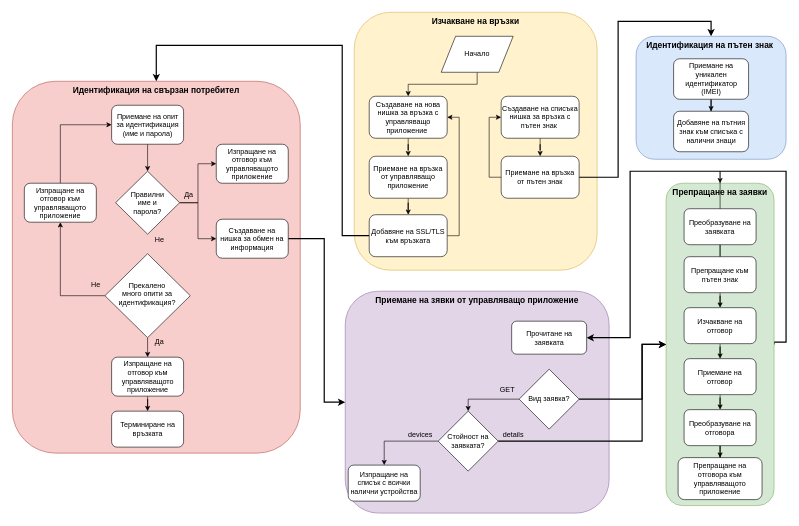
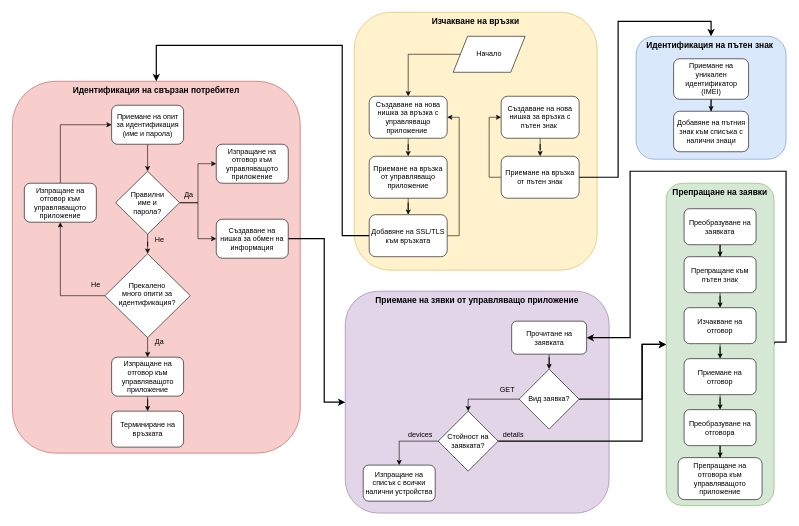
  <mxCell id="0" />
  <mxCell id="1" parent="0" />
  <mxCell id="2" value="Приемане на зявки от управляващо приложение" style="rounded=1;whiteSpace=wrap;html=1;verticalAlign=top;fontStyle=1;fillColor=#e1d5e7;strokeColor=#9673a6;fontSize=14;" vertex="1" parent="1"><mxGeometry x="575" y="485" width="440" height="370" as="geometry" /></mxCell>
  <mxCell id="3" style="edgeStyle=orthogonalEdgeStyle;rounded=0;orthogonalLoop=1;jettySize=auto;html=1;entryX=1;entryY=0.5;entryDx=0;entryDy=0;strokeWidth=2;exitX=1;exitY=0.5;exitDx=0;exitDy=0;" edge="1" parent="1" source="4" target="47"><mxGeometry relative="1" as="geometry"><Array as="points"><mxPoint x="1310" y="570" /><mxPoint x="1310" y="285" /><mxPoint x="1050" y="285" /><mxPoint x="1050" y="563" /></Array></mxGeometry></mxCell>
  <mxCell id="4" value="Препращане на заявки" style="rounded=1;whiteSpace=wrap;html=1;verticalAlign=top;fontStyle=1;fillColor=#d5e8d4;strokeColor=#82b366;fontSize=14;" vertex="1" parent="1"><mxGeometry x="1110" y="305" width="180" height="537.5" as="geometry" /></mxCell>
  <mxCell id="5" value="Изчакване на връзки" style="rounded=1;whiteSpace=wrap;html=1;fillColor=#fff2cc;strokeColor=#d6b656;verticalAlign=top;fontStyle=1;fontSize=14;" vertex="1" parent="1"><mxGeometry x="590" y="20" width="405" height="430" as="geometry" /></mxCell>
  <mxCell id="6" style="edgeStyle=orthogonalEdgeStyle;rounded=0;orthogonalLoop=1;jettySize=auto;html=1;" edge="1" parent="1" source="7" target="14"><mxGeometry relative="1" as="geometry" /></mxCell>
  <mxCell id="7" value="Създаване на нова нишка за връзка с управляващо приложение&amp;nbsp;" style="rounded=1;whiteSpace=wrap;html=1;" vertex="1" parent="1"><mxGeometry x="615" y="160" width="130" height="70" as="geometry" /></mxCell>
  <mxCell id="8" style="edgeStyle=orthogonalEdgeStyle;rounded=0;orthogonalLoop=1;jettySize=auto;html=1;entryX=0.5;entryY=0;entryDx=0;entryDy=0;" edge="1" parent="1" source="9" target="7"><mxGeometry relative="1" as="geometry" /></mxCell>
- <mxCell id="9" value="Начало" style="shape=parallelogram;perimeter=parallelogramPerimeter;whiteSpace=wrap;html=1;" vertex="1" parent="1"><mxGeometry x="735" y="60" width="120" height="60" as="geometry" /></mxCell>
+ <mxCell id="9" value="Начало" style="shape=parallelogram;perimeter=parallelogramPerimeter;whiteSpace=wrap;html=1;" vertex="1" parent="1"><mxGeometry x="755" y="60" width="120" height="60" as="geometry" /></mxCell>
  <mxCell id="10" style="edgeStyle=orthogonalEdgeStyle;rounded=0;orthogonalLoop=1;jettySize=auto;html=1;entryX=0.5;entryY=0;entryDx=0;entryDy=0;" edge="1" parent="1" source="11" target="17"><mxGeometry relative="1" as="geometry" /></mxCell>
- <mxCell id="11" value="Създаване на списъка нишка за връзка с пътен знак&amp;nbsp;" style="rounded=1;whiteSpace=wrap;html=1;" vertex="1" parent="1"><mxGeometry x="835" y="160" width="130" height="70" as="geometry" /></mxCell>
+ <mxCell id="11" value="Създаване на нова нишка за връзка с пътен знак&amp;nbsp;" style="rounded=1;whiteSpace=wrap;html=1;" vertex="1" parent="1"><mxGeometry x="835" y="160" width="130" height="70" as="geometry" /></mxCell>
  <mxCell id="12" style="edgeStyle=orthogonalEdgeStyle;rounded=0;orthogonalLoop=1;jettySize=auto;html=1;entryX=1;entryY=0.5;entryDx=0;entryDy=0;exitX=1;exitY=0.5;exitDx=0;exitDy=0;" edge="1" parent="1" source="31" target="7"><mxGeometry relative="1" as="geometry" /></mxCell>
  <mxCell id="13" style="edgeStyle=orthogonalEdgeStyle;rounded=0;orthogonalLoop=1;jettySize=auto;html=1;" edge="1" parent="1" source="14" target="31"><mxGeometry relative="1" as="geometry" /></mxCell>
  <mxCell id="14" value="Приемане на връзка от управляващо приложение" style="rounded=1;whiteSpace=wrap;html=1;" vertex="1" parent="1"><mxGeometry x="615" y="260" width="130" height="70" as="geometry" /></mxCell>
  <mxCell id="15" style="edgeStyle=orthogonalEdgeStyle;rounded=0;orthogonalLoop=1;jettySize=auto;html=1;entryX=0;entryY=0.5;entryDx=0;entryDy=0;exitX=0;exitY=0.5;exitDx=0;exitDy=0;" edge="1" parent="1" source="17" target="11"><mxGeometry relative="1" as="geometry" /></mxCell>
  <mxCell id="16" style="edgeStyle=orthogonalEdgeStyle;rounded=0;orthogonalLoop=1;jettySize=auto;html=1;entryX=0.5;entryY=0;entryDx=0;entryDy=0;strokeWidth=2;exitX=1;exitY=0.5;exitDx=0;exitDy=0;" edge="1" parent="1" source="17" target="42"><mxGeometry relative="1" as="geometry"><Array as="points"><mxPoint x="1030" y="295" /><mxPoint x="1030" y="35" /></Array></mxGeometry></mxCell>
  <mxCell id="17" value="Приемане на връзка от пътен знак" style="rounded=1;whiteSpace=wrap;html=1;" vertex="1" parent="1"><mxGeometry x="835" y="260" width="130" height="70" as="geometry" /></mxCell>
  <mxCell id="18" value="Идентификация на свързан потребител" style="rounded=1;whiteSpace=wrap;html=1;fillColor=#f8cecc;strokeColor=#b85450;verticalAlign=top;fontStyle=1;fontSize=14;" vertex="1" parent="1"><mxGeometry x="20" y="135" width="480" height="620" as="geometry" /></mxCell>
  <mxCell id="19" style="edgeStyle=orthogonalEdgeStyle;rounded=0;orthogonalLoop=1;jettySize=auto;html=1;entryX=0.5;entryY=0;entryDx=0;entryDy=0;" edge="1" parent="1" source="20" target="24"><mxGeometry relative="1" as="geometry" /></mxCell>
  <mxCell id="20" value="Приемане на опит&lt;br&gt;за идентификация&lt;br&gt;(име и парола)" style="rounded=1;whiteSpace=wrap;html=1;" vertex="1" parent="1"><mxGeometry x="185.5" y="175" width="120" height="65" as="geometry" /></mxCell>
+ <mxCell id="21" style="edgeStyle=orthogonalEdgeStyle;rounded=0;orthogonalLoop=1;jettySize=auto;html=1;entryX=0.5;entryY=0;entryDx=0;entryDy=0;" edge="1" parent="1" source="24" target="34"><mxGeometry relative="1" as="geometry" /></mxCell>
  <mxCell id="22" style="edgeStyle=orthogonalEdgeStyle;rounded=0;orthogonalLoop=1;jettySize=auto;html=1;entryX=0;entryY=0.5;entryDx=0;entryDy=0;" edge="1" parent="1" source="24" target="35"><mxGeometry relative="1" as="geometry" /></mxCell>
  <mxCell id="23" style="edgeStyle=orthogonalEdgeStyle;rounded=0;orthogonalLoop=1;jettySize=auto;html=1;entryX=0;entryY=0.5;entryDx=0;entryDy=0;" edge="1" parent="1" source="24" target="37"><mxGeometry relative="1" as="geometry" /></mxCell>
  <mxCell id="24" value="Правилни&lt;br&gt;име и&lt;br&gt;парола?" style="rhombus;whiteSpace=wrap;html=1;" vertex="1" parent="1"><mxGeometry x="192.13" y="285" width="106.75" height="105" as="geometry" /></mxCell>
  <mxCell id="25" value="Терминиране на връзката" style="rounded=1;whiteSpace=wrap;html=1;" vertex="1" parent="1"><mxGeometry x="185.51" y="685" width="120" height="60" as="geometry" /></mxCell>
  <mxCell id="26" value="Да" style="text;html=1;align=center;verticalAlign=middle;resizable=0;points=[];autosize=1;" vertex="1" parent="1"><mxGeometry x="250" y="560" width="30" height="20" as="geometry" /></mxCell>
  <mxCell id="27" value="Да" style="text;html=1;align=center;verticalAlign=middle;resizable=0;points=[];autosize=1;" vertex="1" parent="1"><mxGeometry x="298.88" y="315" width="30" height="20" as="geometry" /></mxCell>
  <mxCell id="28" value="Не&lt;span style=&quot;color: rgba(0 , 0 , 0 , 0) ; font-family: monospace ; font-size: 0px&quot;&gt;%3CmxGraphModel%3E%3Croot%3E%3CmxCell%20id%3D%220%22%2F%3E%3CmxCell%20id%3D%221%22%20parent%3D%220%22%2F%3E%3CmxCell%20id%3D%222%22%20value%3D%22%D0%94%D0%B0%22%20style%3D%22text%3Bhtml%3D1%3Balign%3Dcenter%3BverticalAlign%3Dmiddle%3Bresizable%3D0%3Bpoints%3D%5B%5D%3Bautosize%3D1%3B%22%20vertex%3D%221%22%20parent%3D%221%22%3E%3CmxGeometry%20x%3D%22370%22%20y%3D%22490%22%20width%3D%2230%22%20height%3D%2220%22%20as%3D%22geometry%22%2F%3E%3C%2FmxCell%3E%3C%2Froot%3E%3C%2FmxGraphModel%3E&lt;/span&gt;" style="text;html=1;align=center;verticalAlign=middle;resizable=0;points=[];autosize=1;" vertex="1" parent="1"><mxGeometry x="250" y="390" width="30" height="20" as="geometry" /></mxCell>
  <mxCell id="29" value="Не&lt;span style=&quot;color: rgba(0 , 0 , 0 , 0) ; font-family: monospace ; font-size: 0px&quot;&gt;%3CmxGraphModel%3E%3Croot%3E%3CmxCell%20id%3D%220%22%2F%3E%3CmxCell%20id%3D%221%22%20parent%3D%220%22%2F%3E%3CmxCell%20id%3D%222%22%20value%3D%22%D0%94%D0%B0%22%20style%3D%22text%3Bhtml%3D1%3Balign%3Dcenter%3BverticalAlign%3Dmiddle%3Bresizable%3D0%3Bpoints%3D%5B%5D%3Bautosize%3D1%3B%22%20vertex%3D%221%22%20parent%3D%221%22%3E%3CmxGeometry%20x%3D%22370%22%20y%3D%22490%22%20width%3D%2230%22%20height%3D%2220%22%20as%3D%22geometry%22%2F%3E%3C%2FmxCell%3E%3C%2Froot%3E%3C%2FmxGraphModel%3E&lt;/span&gt;" style="text;html=1;align=center;verticalAlign=middle;resizable=0;points=[];autosize=1;" vertex="1" parent="1"><mxGeometry x="144.33" y="465" width="30" height="20" as="geometry" /></mxCell>
  <mxCell id="30" style="edgeStyle=orthogonalEdgeStyle;rounded=0;orthogonalLoop=1;jettySize=auto;html=1;entryX=0.5;entryY=0;entryDx=0;entryDy=0;strokeWidth=2;exitX=0;exitY=0.5;exitDx=0;exitDy=0;" edge="1" parent="1" source="31" target="18"><mxGeometry relative="1" as="geometry"><Array as="points"><mxPoint x="570" y="393" /><mxPoint x="570" y="75" /><mxPoint x="260" y="75" /></Array></mxGeometry></mxCell>
  <mxCell id="31" value="Добавяне на SSL/TLS към връзката" style="rounded=1;whiteSpace=wrap;html=1;" vertex="1" parent="1"><mxGeometry x="615" y="357.5" width="130" height="70" as="geometry" /></mxCell>
  <mxCell id="32" style="edgeStyle=orthogonalEdgeStyle;rounded=0;orthogonalLoop=1;jettySize=auto;html=1;entryX=0.5;entryY=0;entryDx=0;entryDy=0;" edge="1" parent="1" source="34" target="39"><mxGeometry relative="1" as="geometry" /></mxCell>
  <mxCell id="33" style="edgeStyle=orthogonalEdgeStyle;rounded=0;orthogonalLoop=1;jettySize=auto;html=1;entryX=0.5;entryY=1;entryDx=0;entryDy=0;" edge="1" parent="1" source="34" target="41"><mxGeometry relative="1" as="geometry" /></mxCell>
  <mxCell id="34" value="Прекалено &lt;br&gt;много опити за идентификация?" style="rhombus;whiteSpace=wrap;html=1;spacingTop=-5;" vertex="1" parent="1"><mxGeometry x="174.33" y="422.5" width="142.34" height="140" as="geometry" /></mxCell>
  <mxCell id="35" value="Изпращане на отговор към управляващото приложение" style="rounded=1;whiteSpace=wrap;html=1;" vertex="1" parent="1"><mxGeometry x="360" y="240" width="120" height="65" as="geometry" /></mxCell>
  <mxCell id="36" style="edgeStyle=orthogonalEdgeStyle;rounded=0;orthogonalLoop=1;jettySize=auto;html=1;entryX=0;entryY=0.5;entryDx=0;entryDy=0;strokeWidth=2;exitX=1;exitY=0.5;exitDx=0;exitDy=0;" edge="1" parent="1" source="37" target="2"><mxGeometry relative="1" as="geometry"><Array as="points"><mxPoint x="540" y="397" /><mxPoint x="540" y="670" /></Array></mxGeometry></mxCell>
  <mxCell id="37" value="Създаване на&lt;br&gt;нишка за обмен на информация" style="rounded=1;whiteSpace=wrap;html=1;" vertex="1" parent="1"><mxGeometry x="360" y="365" width="120" height="65" as="geometry" /></mxCell>
  <mxCell id="38" style="edgeStyle=orthogonalEdgeStyle;rounded=0;orthogonalLoop=1;jettySize=auto;html=1;entryX=0.5;entryY=0;entryDx=0;entryDy=0;" edge="1" parent="1" source="39" target="25"><mxGeometry relative="1" as="geometry" /></mxCell>
  <mxCell id="39" value="Изпращане на отговор към управляващото приложение" style="rounded=1;whiteSpace=wrap;html=1;" vertex="1" parent="1"><mxGeometry x="185.51" y="595" width="120" height="65" as="geometry" /></mxCell>
  <mxCell id="40" style="edgeStyle=orthogonalEdgeStyle;rounded=0;orthogonalLoop=1;jettySize=auto;html=1;entryX=0;entryY=0.5;entryDx=0;entryDy=0;exitX=0.5;exitY=0;exitDx=0;exitDy=0;" edge="1" parent="1" source="41" target="20"><mxGeometry relative="1" as="geometry" /></mxCell>
  <mxCell id="41" value="Изпращане на отговор към управляващото приложение" style="rounded=1;whiteSpace=wrap;html=1;" vertex="1" parent="1"><mxGeometry x="40" y="305" width="120" height="65" as="geometry" /></mxCell>
  <mxCell id="42" value="Идентификация на пътен знак&amp;nbsp;" style="rounded=1;whiteSpace=wrap;html=1;fillColor=#dae8fc;strokeColor=#6c8ebf;verticalAlign=top;fontStyle=1;fontSize=14;" vertex="1" parent="1"><mxGeometry x="1060" y="60" width="250" height="205" as="geometry" /></mxCell>
  <mxCell id="43" style="edgeStyle=orthogonalEdgeStyle;rounded=0;orthogonalLoop=1;jettySize=auto;html=1;entryX=0.5;entryY=0;entryDx=0;entryDy=0;strokeWidth=1;" edge="1" parent="1" source="44" target="45"><mxGeometry relative="1" as="geometry" /></mxCell>
  <mxCell id="44" value="Приемане на уникален идентификатор&lt;br&gt;(IMEI)" style="rounded=1;whiteSpace=wrap;html=1;" vertex="1" parent="1"><mxGeometry x="1122.5" y="97.5" width="125" height="67.5" as="geometry" /></mxCell>
  <mxCell id="45" value="Добавяне на пътния знак към списъка с налични знаци" style="rounded=1;whiteSpace=wrap;html=1;" vertex="1" parent="1"><mxGeometry x="1122.5" y="185" width="125" height="67.5" as="geometry" /></mxCell>
+ <mxCell id="46" style="edgeStyle=orthogonalEdgeStyle;rounded=0;orthogonalLoop=1;jettySize=auto;html=1;entryX=0.5;entryY=0;entryDx=0;entryDy=0;strokeWidth=1;" edge="1" parent="1" source="47" target="50"><mxGeometry relative="1" as="geometry" /></mxCell>
  <mxCell id="47" value="Прочитане на заявката" style="rounded=1;whiteSpace=wrap;html=1;" vertex="1" parent="1"><mxGeometry x="852.5" y="535" width="125" height="55" as="geometry" /></mxCell>
  <mxCell id="48" style="edgeStyle=orthogonalEdgeStyle;rounded=0;orthogonalLoop=1;jettySize=auto;html=1;entryX=0.5;entryY=0;entryDx=0;entryDy=0;strokeWidth=1;" edge="1" parent="1" source="50" target="53"><mxGeometry relative="1" as="geometry" /></mxCell>
  <mxCell id="49" style="edgeStyle=orthogonalEdgeStyle;rounded=0;orthogonalLoop=1;jettySize=auto;html=1;entryX=0;entryY=0.5;entryDx=0;entryDy=0;strokeWidth=2;exitX=1;exitY=0.5;exitDx=0;exitDy=0;" edge="1" parent="1" source="50" target="4"><mxGeometry relative="1" as="geometry"><Array as="points"><mxPoint x="1070" y="665" /><mxPoint x="1070" y="574" /></Array></mxGeometry></mxCell>
  <mxCell id="50" value="Вид заявка?" style="rhombus;whiteSpace=wrap;html=1;" vertex="1" parent="1"><mxGeometry x="865" y="615" width="100" height="100" as="geometry" /></mxCell>
  <mxCell id="51" style="edgeStyle=orthogonalEdgeStyle;rounded=0;orthogonalLoop=1;jettySize=auto;html=1;entryX=0.5;entryY=0;entryDx=0;entryDy=0;strokeWidth=1;" edge="1" parent="1" source="53" target="55"><mxGeometry relative="1" as="geometry" /></mxCell>
  <mxCell id="52" style="edgeStyle=orthogonalEdgeStyle;rounded=0;orthogonalLoop=1;jettySize=auto;html=1;entryX=0;entryY=0.5;entryDx=0;entryDy=0;strokeWidth=2;exitX=1;exitY=0.5;exitDx=0;exitDy=0;" edge="1" parent="1" source="53" target="4"><mxGeometry relative="1" as="geometry"><Array as="points"><mxPoint x="1070" y="735" /><mxPoint x="1070" y="574" /></Array></mxGeometry></mxCell>
  <mxCell id="53" value="Стойност на заявката?" style="rhombus;whiteSpace=wrap;html=1;" vertex="1" parent="1"><mxGeometry x="730" y="685" width="100" height="100" as="geometry" /></mxCell>
  <mxCell id="54" value="GET" style="text;html=1;align=center;verticalAlign=middle;resizable=0;points=[];autosize=1;" vertex="1" parent="1"><mxGeometry x="825" y="640" width="40" height="20" as="geometry" /></mxCell>
- <mxCell id="55" value="Изпращане на списък с всички налични устройства" style="rounded=1;whiteSpace=wrap;html=1;" vertex="1" parent="1"><mxGeometry x="580" y="775" width="120" height="60" as="geometry" /></mxCell>
+ <mxCell id="55" value="Изпращане на списък с всички налични устройства" style="rounded=1;whiteSpace=wrap;html=1;" vertex="1" parent="1"><mxGeometry x="605" y="775" width="120" height="60" as="geometry" /></mxCell>
  <mxCell id="56" value="devices" style="text;html=1;align=center;verticalAlign=middle;resizable=0;points=[];autosize=1;" vertex="1" parent="1"><mxGeometry x="670" y="715" width="60" height="20" as="geometry" /></mxCell>
  <mxCell id="57" value="details" style="text;html=1;align=center;verticalAlign=middle;resizable=0;points=[];autosize=1;" vertex="1" parent="1"><mxGeometry x="830" y="715" width="50" height="20" as="geometry" /></mxCell>
- <mxCell id="58" style="edgeStyle=orthogonalEdgeStyle;rounded=0;orthogonalLoop=1;jettySize=auto;html=1;strokeWidth=1;" edge="1" parent="1" source="59" target="4"><mxGeometry relative="1" as="geometry" /></mxCell>
+ <mxCell id="58" style="edgeStyle=orthogonalEdgeStyle;rounded=0;orthogonalLoop=1;jettySize=auto;html=1;entryX=0.5;entryY=0;entryDx=0;entryDy=0;strokeWidth=1;" edge="1" parent="1" source="59" target="61"><mxGeometry relative="1" as="geometry" /></mxCell>
  <mxCell id="59" value="Преобразуване на заявката" style="rounded=1;whiteSpace=wrap;html=1;" vertex="1" parent="1"><mxGeometry x="1140" y="347.5" width="120" height="60" as="geometry" /></mxCell>
  <mxCell id="60" style="edgeStyle=orthogonalEdgeStyle;rounded=0;orthogonalLoop=1;jettySize=auto;html=1;entryX=0.5;entryY=0;entryDx=0;entryDy=0;strokeWidth=1;" edge="1" parent="1" source="61" target="63"><mxGeometry relative="1" as="geometry" /></mxCell>
  <mxCell id="61" value="Препращане към пътен знак" style="rounded=1;whiteSpace=wrap;html=1;" vertex="1" parent="1"><mxGeometry x="1140" y="427.5" width="120" height="60" as="geometry" /></mxCell>
  <mxCell id="62" style="edgeStyle=orthogonalEdgeStyle;rounded=0;orthogonalLoop=1;jettySize=auto;html=1;entryX=0.5;entryY=0;entryDx=0;entryDy=0;strokeWidth=1;" edge="1" parent="1" source="63" target="65"><mxGeometry relative="1" as="geometry" /></mxCell>
  <mxCell id="63" value="Изчакване на отговор" style="rounded=1;whiteSpace=wrap;html=1;" vertex="1" parent="1"><mxGeometry x="1140" y="512.5" width="120" height="60" as="geometry" /></mxCell>
  <mxCell id="64" style="edgeStyle=orthogonalEdgeStyle;rounded=0;orthogonalLoop=1;jettySize=auto;html=1;strokeWidth=1;" edge="1" parent="1" source="65" target="68"><mxGeometry relative="1" as="geometry" /></mxCell>
  <mxCell id="65" value="Приемане на отговор" style="rounded=1;whiteSpace=wrap;html=1;" vertex="1" parent="1"><mxGeometry x="1140" y="597.5" width="120" height="60" as="geometry" /></mxCell>
  <mxCell id="66" value="Препращане на отговора към управляващото приложение" style="rounded=1;whiteSpace=wrap;html=1;" vertex="1" parent="1"><mxGeometry x="1130" y="762.5" width="140" height="70" as="geometry" /></mxCell>
  <mxCell id="67" style="edgeStyle=orthogonalEdgeStyle;rounded=0;orthogonalLoop=1;jettySize=auto;html=1;entryX=0.5;entryY=0;entryDx=0;entryDy=0;strokeWidth=1;" edge="1" parent="1" source="68" target="66"><mxGeometry relative="1" as="geometry" /></mxCell>
  <mxCell id="68" value="Преобразуване на отговора" style="rounded=1;whiteSpace=wrap;html=1;" vertex="1" parent="1"><mxGeometry x="1140" y="682.5" width="120" height="60" as="geometry" /></mxCell>
